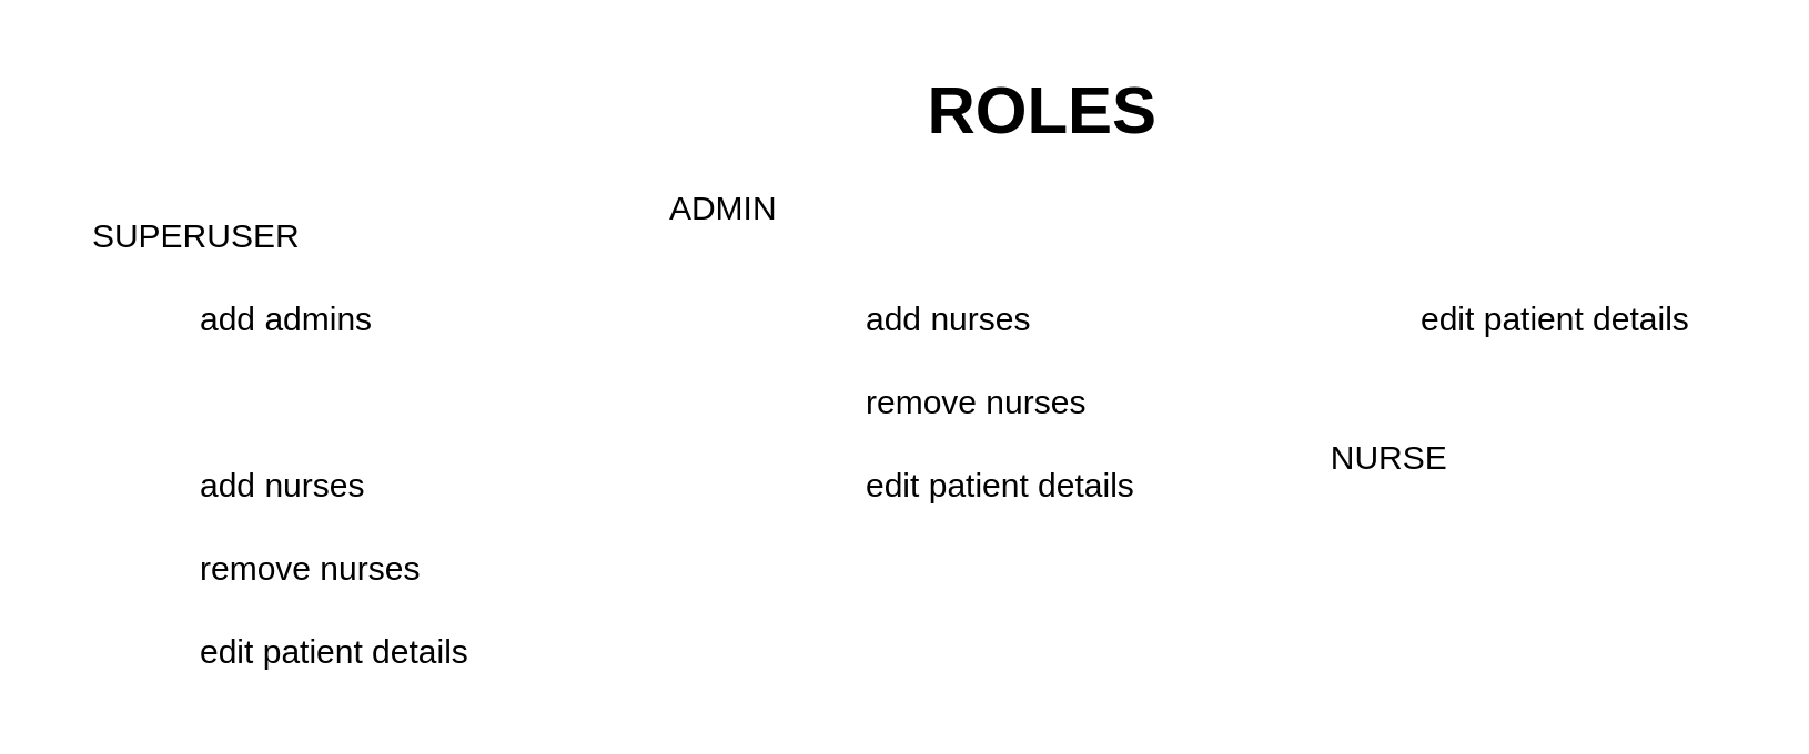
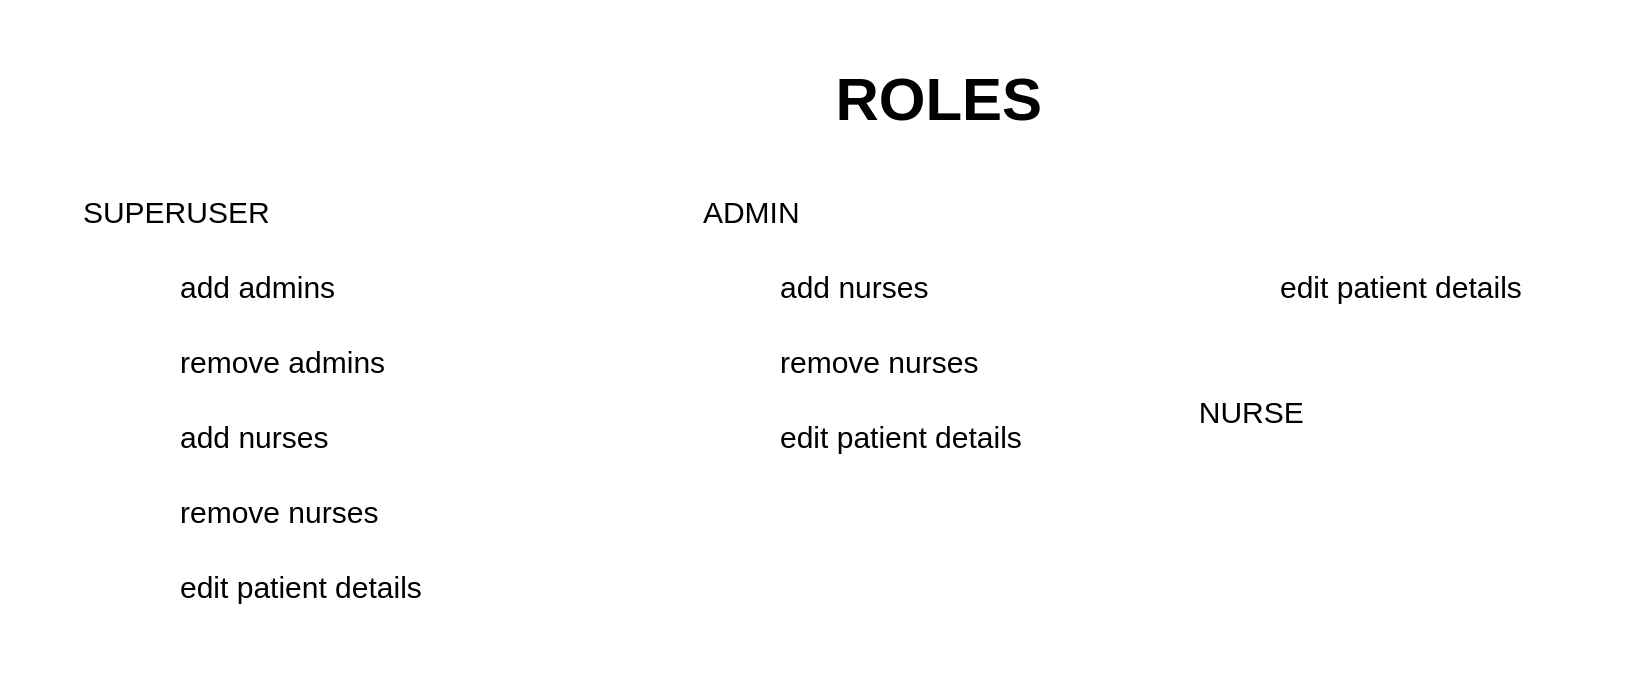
  <mxCell id="0" />
  <mxCell id="1" parent="0" />
  <mxCell id="2" value="SUPERUSER" style="text;html=1;resizable=0;autosize=1;align=center;verticalAlign=middle;points=[];fillColor=none;strokeColor=none;rounded=0;" vertex="1" parent="1"><mxGeometry x="20" y="70" width="100" height="30" as="geometry" /></mxCell>
  <mxCell id="3" value="ROLES&lt;br style=&quot;font-size: 24px;&quot;&gt;" style="text;html=1;align=center;verticalAlign=middle;resizable=0;points=[];autosize=1;strokeColor=none;fillColor=none;fontStyle=1;fontSize=24;" vertex="1" parent="1"><mxGeometry x="320" y="20" width="110" height="40" as="geometry" /></mxCell>
  <mxCell id="4" value="add admins" style="text;html=1;align=left;verticalAlign=middle;resizable=0;points=[];autosize=1;strokeColor=none;fillColor=none;fontSize=12;" vertex="1" parent="1"><mxGeometry x="70" y="100" width="90" height="30" as="geometry" /></mxCell>
- <mxCell id="6" value="ADMIN" style="text;html=1;resizable=0;autosize=1;align=center;verticalAlign=middle;points=[];fillColor=none;strokeColor=none;rounded=0;" vertex="1" parent="1"><mxGeometry x="230" y="60" width="60" height="30" as="geometry" /></mxCell>
+ <mxCell id="5" value="remove admins" style="text;html=1;align=left;verticalAlign=middle;resizable=0;points=[];autosize=1;strokeColor=none;fillColor=none;fontSize=12;" vertex="1" parent="1"><mxGeometry x="70" y="130" width="110" height="30" as="geometry" /></mxCell>
+ <mxCell id="6" value="ADMIN" style="text;html=1;resizable=0;autosize=1;align=center;verticalAlign=middle;points=[];fillColor=none;strokeColor=none;rounded=0;" vertex="1" parent="1"><mxGeometry x="270" y="70" width="60" height="30" as="geometry" /></mxCell>
  <mxCell id="7" value="NURSE" style="text;html=1;resizable=0;autosize=1;align=center;verticalAlign=middle;points=[];fillColor=none;strokeColor=none;rounded=0;" vertex="1" parent="1"><mxGeometry x="465" y="150" width="70" height="30" as="geometry" /></mxCell>
  <mxCell id="8" value="add nurses" style="text;html=1;align=left;verticalAlign=middle;resizable=0;points=[];autosize=1;strokeColor=none;fillColor=none;fontSize=12;" vertex="1" parent="1"><mxGeometry x="310" y="100" width="80" height="30" as="geometry" /></mxCell>
  <mxCell id="9" value="remove nurses" style="text;html=1;align=left;verticalAlign=middle;resizable=0;points=[];autosize=1;strokeColor=none;fillColor=none;fontSize=12;" vertex="1" parent="1"><mxGeometry x="310" y="130" width="100" height="30" as="geometry" /></mxCell>
  <mxCell id="10" value="add nurses" style="text;html=1;align=left;verticalAlign=middle;resizable=0;points=[];autosize=1;strokeColor=none;fillColor=none;fontSize=12;" vertex="1" parent="1"><mxGeometry x="70" y="160" width="80" height="30" as="geometry" /></mxCell>
  <mxCell id="11" value="remove nurses" style="text;html=1;align=left;verticalAlign=middle;resizable=0;points=[];autosize=1;strokeColor=none;fillColor=none;fontSize=12;" vertex="1" parent="1"><mxGeometry x="70" y="190" width="100" height="30" as="geometry" /></mxCell>
  <mxCell id="12" value="edit patient details" style="text;html=1;align=left;verticalAlign=middle;resizable=0;points=[];autosize=1;strokeColor=none;fillColor=none;fontSize=12;" vertex="1" parent="1"><mxGeometry x="510" y="100" width="120" height="30" as="geometry" /></mxCell>
  <mxCell id="13" value="edit patient details" style="text;html=1;align=left;verticalAlign=middle;resizable=0;points=[];autosize=1;strokeColor=none;fillColor=none;fontSize=12;" vertex="1" parent="1"><mxGeometry x="310" y="160" width="120" height="30" as="geometry" /></mxCell>
  <mxCell id="14" value="edit patient details" style="text;html=1;align=left;verticalAlign=middle;resizable=0;points=[];autosize=1;strokeColor=none;fillColor=none;fontSize=12;" vertex="1" parent="1"><mxGeometry x="70" y="220" width="120" height="30" as="geometry" /></mxCell>
